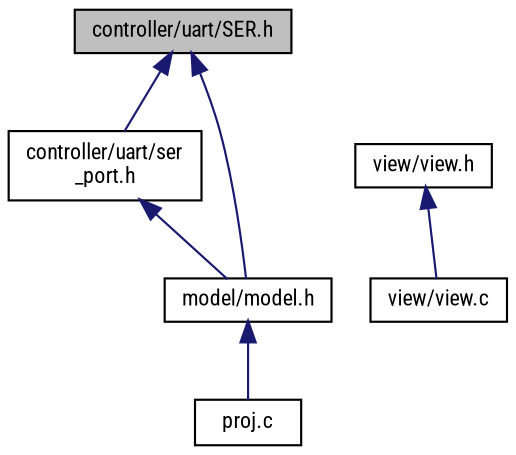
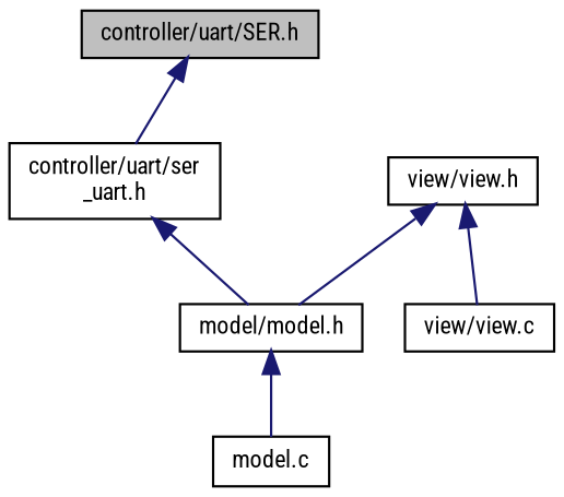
  digraph {
    fontname="Roboto Condensed"
    node [color=black fillcolor=white fontname="Roboto Condensed" fontsize=10 shape=record style=filled]
    edge [color=midnightblue dir=back fontname="Roboto Condensed" fontsize=10 labelfontname=Helvetica labelfontsize=10 style=solid]
    n1 [fillcolor=grey75 fontcolor=black height=0.2 label="controller/uart/SER.h" width=0.4]
-   n2 [height=0.2 label="controller/uart/ser\l_port.h" width=0.4]
+   n2 [height=0.2 label="controller/uart/ser\l_uart.h" width=0.4]
    n3 [height=0.2 label="model/model.h" width=0.4]
-   n4 [height=0.2 label="proj.c" width=0.4]
+   n4 [height=0.2 label="model.c" width=0.4]
    n5 [height=0.2 label="view/view.h" width=0.4]
    n6 [height=0.2 label="view/view.c" width=0.4]
    n1 -> n2
    n2 -> n3
    n3 -> n4
-   n1 -> n3
+   n5 -> n3
    n5 -> n6
  }
